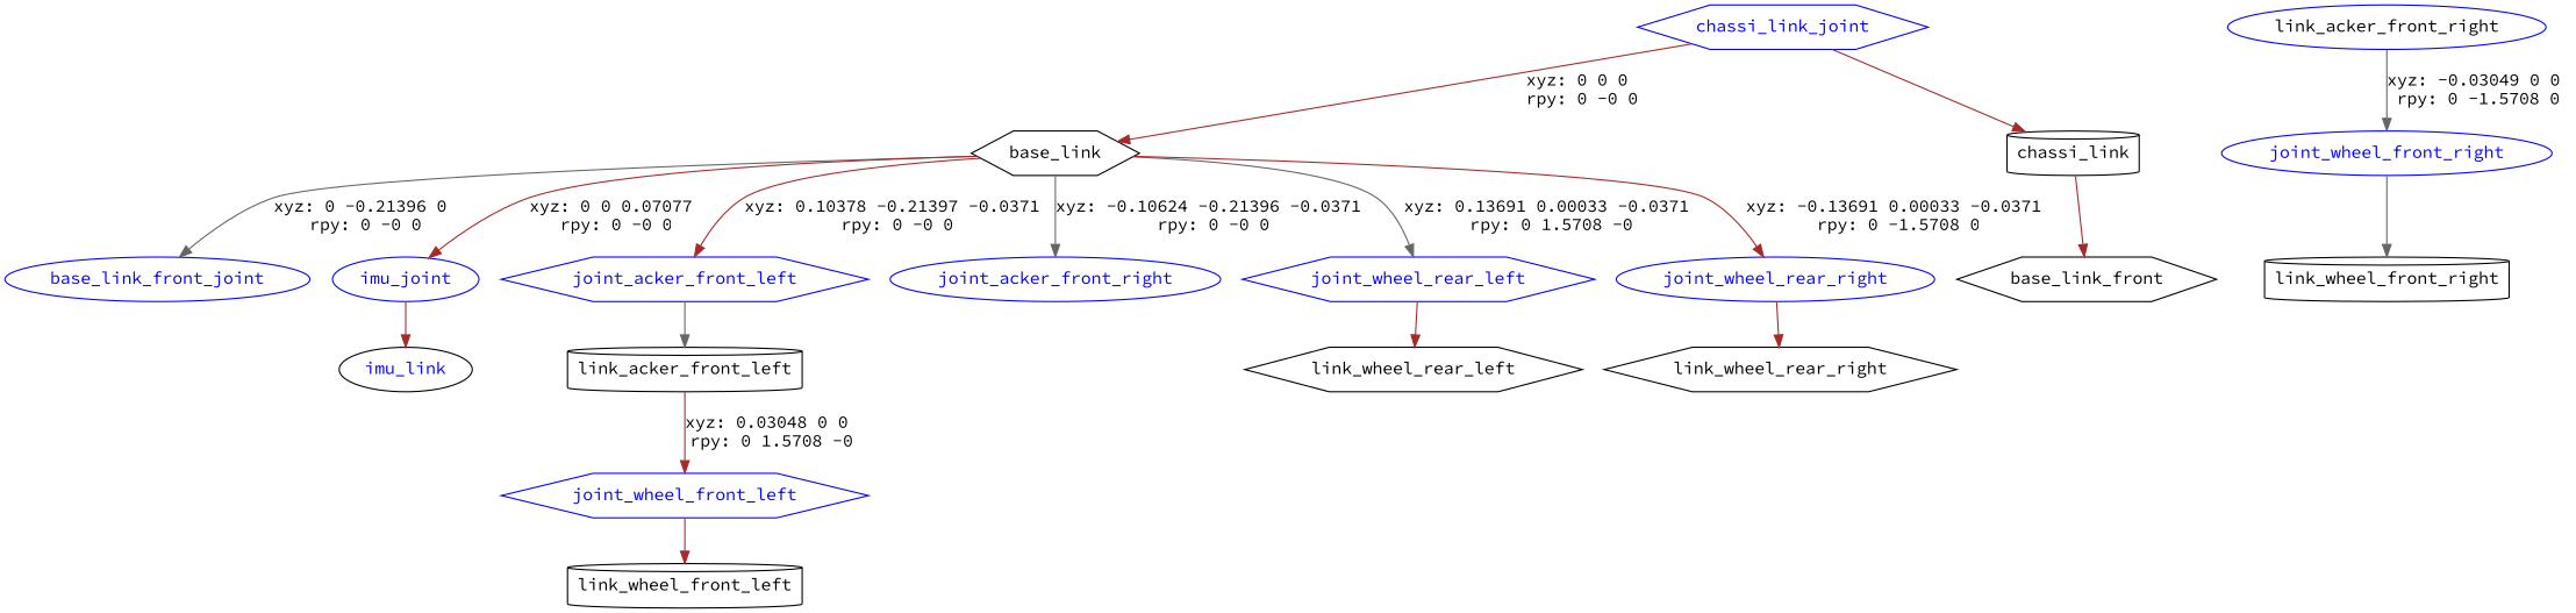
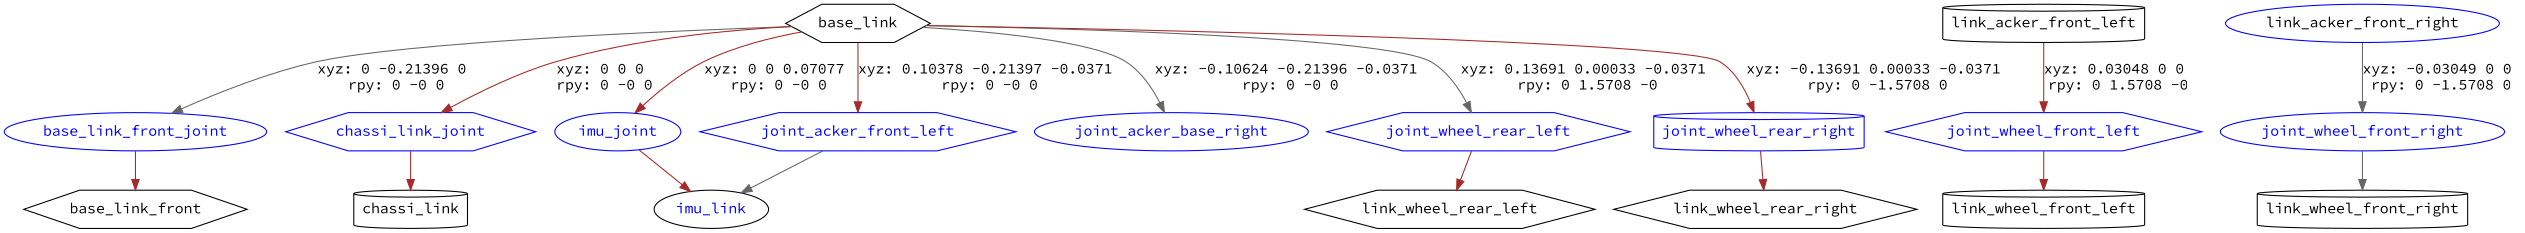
  digraph {
    fontname="Source Code Pro"
    node [fontname="Source Code Pro" shape=hexagon color=blue fontcolor=blue]
    edge [color=brown fontname="Source Code Pro"]
    n1 [label=base_link color="" fontcolor=""]
    base_link_front_joint [shape=ellipse]
    chassi_link_joint
    imu_joint [shape=ellipse]
    joint_acker_front_left
-   joint_acker_front_right [shape=ellipse]
+   joint_acker_front_right [shape=ellipse label=joint_acker_base_right]
    joint_wheel_rear_left
-   joint_wheel_rear_right [shape=ellipse]
+   joint_wheel_rear_right [shape=cylinder]
    n9 [label=base_link_front color="" fontcolor=""]
    n10 [label=chassi_link shape=cylinder color="" fontcolor=""]
    n11 [label=imu_link shape=ellipse color=""]
    n12 [label=link_acker_front_left shape=cylinder color="" fontcolor=""]
    n13 [label=link_wheel_rear_left color="" fontcolor=""]
    n14 [label=link_wheel_rear_right color="" fontcolor=""]
    joint_wheel_front_left
    n16 [label=link_wheel_front_left shape=cylinder color="" fontcolor=""]
    n17 [label=link_acker_front_right shape=ellipse fontcolor=""]
    joint_wheel_front_right [shape=ellipse]
    n19 [label=link_wheel_front_right shape=cylinder color="" fontcolor=""]
    n1 -> base_link_front_joint [color=gray40 label="xyz: 0 -0.21396 0 \nrpy: 0 -0 0"]
-   chassi_link_joint -> n1 [label="xyz: 0 0 0 \nrpy: 0 -0 0"]
+   n1 -> chassi_link_joint [label="xyz: 0 0 0 \nrpy: 0 -0 0"]
    n1 -> imu_joint [label="xyz: 0 0 0.07077 \nrpy: 0 -0 0"]
    n1 -> joint_acker_front_left [label="xyz: 0.10378 -0.21397 -0.0371 \nrpy: 0 -0 0"]
    n1 -> joint_acker_front_right [color=gray40 label="xyz: -0.10624 -0.21396 -0.0371 \nrpy: 0 -0 0"]
    n1 -> joint_wheel_rear_left [color=gray40 label="xyz: 0.13691 0.00033 -0.0371 \nrpy: 0 1.5708 -0"]
    n1 -> joint_wheel_rear_right [label="xyz: -0.13691 0.00033 -0.0371 \nrpy: 0 -1.5708 0"]
-   n10 -> n9
+   base_link_front_joint -> n9
    chassi_link_joint -> n10
    imu_joint -> n11
-   joint_acker_front_left -> n12 [color=gray40]
+   joint_acker_front_left -> n11 [color=gray40]
    joint_wheel_rear_left -> n13
    joint_wheel_rear_right -> n14
    n12 -> joint_wheel_front_left [label="xyz: 0.03048 0 0 \nrpy: 0 1.5708 -0"]
    joint_wheel_front_left -> n16
    n17 -> joint_wheel_front_right [color=gray40 label="xyz: -0.03049 0 0 \nrpy: 0 -1.5708 0"]
    joint_wheel_front_right -> n19 [color=gray40]
  }
